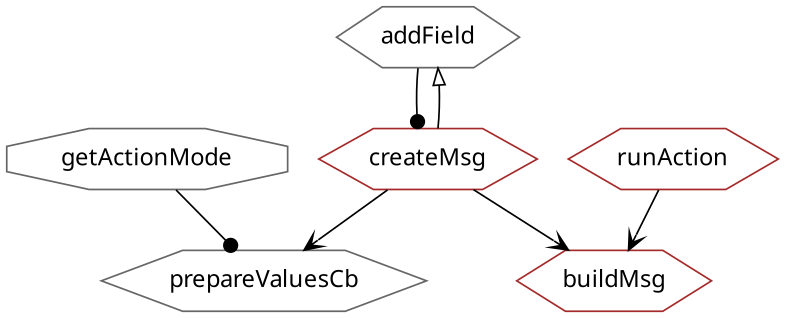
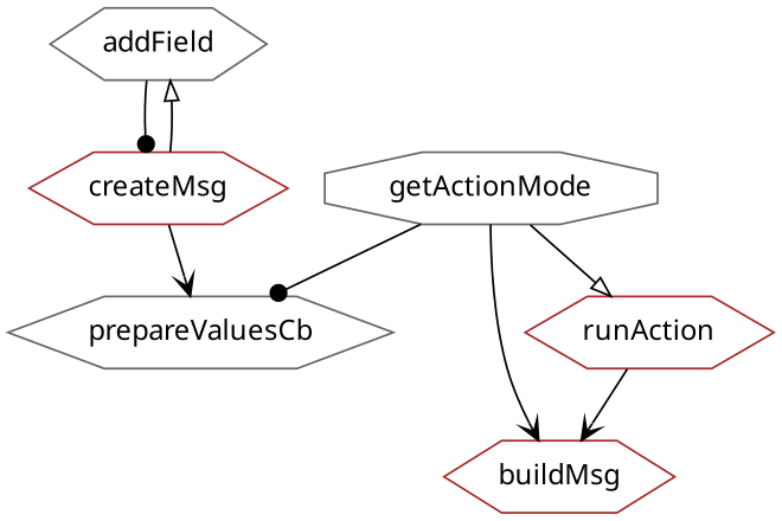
  digraph {
    fontname="Noto Sans"
    node [color=gray40 fontname="Noto Sans" shape=hexagon]
    edge [arrowhead=vee fontname="Noto Sans"]
    addField
    createMsg [color=brown]
    prepareValuesCb
    buildMsg [color=brown]
    getActionMode [shape=octagon]
    runAction [color=brown]
    addField -> createMsg [arrowhead=dot]
    createMsg -> addField [arrowhead=onormal]
    createMsg -> prepareValuesCb
-   createMsg -> buildMsg
+   getActionMode -> buildMsg
    getActionMode -> prepareValuesCb [arrowhead=dot]
+   getActionMode -> runAction [arrowhead=onormal]
    runAction -> buildMsg
  }
